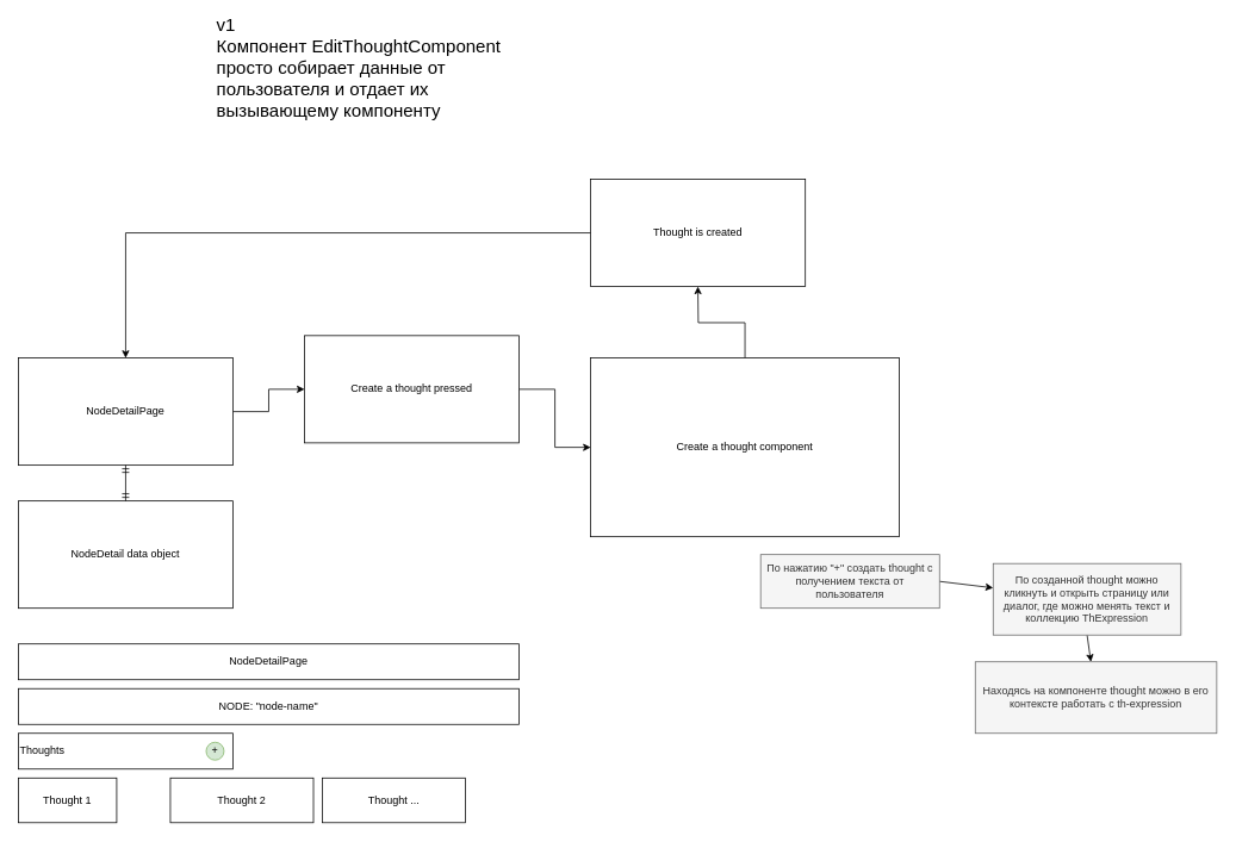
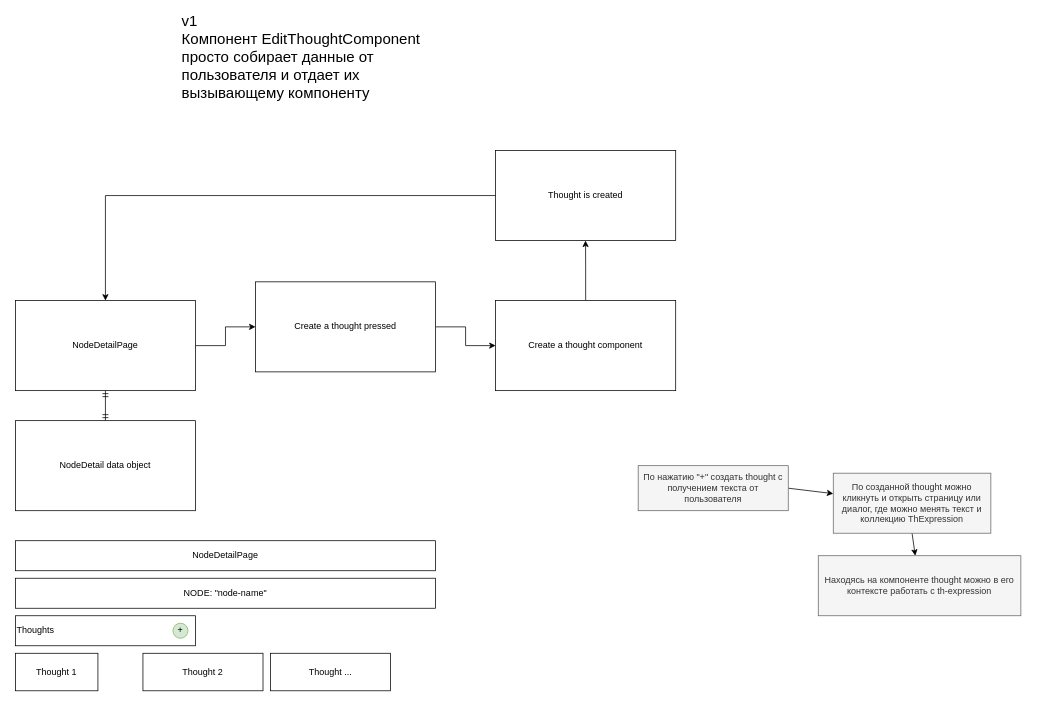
  <mxCell id="0" />
  <mxCell id="1" parent="0" />
  <mxCell id="2" style="edgeStyle=orthogonalEdgeStyle;rounded=0;orthogonalLoop=1;jettySize=auto;html=1;exitX=1;exitY=0.5;exitDx=0;exitDy=0;" edge="1" parent="1" source="3" target="5"><mxGeometry relative="1" as="geometry" /></mxCell>
  <mxCell id="3" value="NodeDetailPage" style="rounded=0;whiteSpace=wrap;html=1;" vertex="1" parent="1"><mxGeometry x="20" y="400" width="240" height="120" as="geometry" /></mxCell>
  <mxCell id="4" style="edgeStyle=orthogonalEdgeStyle;rounded=0;orthogonalLoop=1;jettySize=auto;html=1;exitX=1;exitY=0.5;exitDx=0;exitDy=0;" edge="1" parent="1" source="5" target="7"><mxGeometry relative="1" as="geometry" /></mxCell>
  <mxCell id="5" value="Create a thought pressed" style="rounded=0;whiteSpace=wrap;html=1;" vertex="1" parent="1"><mxGeometry x="340" y="375" width="240" height="120" as="geometry" /></mxCell>
  <mxCell id="6" style="edgeStyle=orthogonalEdgeStyle;rounded=0;orthogonalLoop=1;jettySize=auto;html=1;exitX=0.5;exitY=0;exitDx=0;exitDy=0;" edge="1" parent="1" source="7"><mxGeometry relative="1" as="geometry"><mxPoint x="779.833" y="320" as="targetPoint" /></mxGeometry></mxCell>
- <mxCell id="7" value="Create a thought component" style="rounded=0;whiteSpace=wrap;html=1;" vertex="1" parent="1"><mxGeometry x="660" y="400" width="345" height="200" as="geometry" /></mxCell>
+ <mxCell id="7" value="Create a thought component" style="rounded=0;whiteSpace=wrap;html=1;" vertex="1" parent="1"><mxGeometry x="660" y="400" width="240" height="120" as="geometry" /></mxCell>
  <mxCell id="8" value="NodeDetail data object" style="rounded=0;whiteSpace=wrap;html=1;" vertex="1" parent="1"><mxGeometry x="20" y="560" width="240" height="120" as="geometry" /></mxCell>
  <mxCell id="9" value="" style="fontSize=12;html=1;endArrow=ERmandOne;startArrow=ERmandOne;rounded=0;entryX=0.5;entryY=0;entryDx=0;entryDy=0;" edge="1" parent="1" source="3" target="8"><mxGeometry width="100" height="100" relative="1" as="geometry"><mxPoint x="380" y="540" as="sourcePoint" /><mxPoint x="480" y="440" as="targetPoint" /></mxGeometry></mxCell>
  <mxCell id="10" style="edgeStyle=orthogonalEdgeStyle;rounded=0;orthogonalLoop=1;jettySize=auto;html=1;exitX=0;exitY=0.5;exitDx=0;exitDy=0;entryX=0.5;entryY=0;entryDx=0;entryDy=0;" edge="1" parent="1" source="11" target="3"><mxGeometry relative="1" as="geometry" /></mxCell>
  <mxCell id="11" value="Thought is created" style="rounded=0;whiteSpace=wrap;html=1;" vertex="1" parent="1"><mxGeometry x="660" y="200" width="240" height="120" as="geometry" /></mxCell>
  <mxCell id="12" value="v1&lt;br style=&quot;font-size: 20px;&quot;&gt;Компонент EditThoughtComponent просто собирает данные от пользователя и отдает их вызывающему компоненту" style="text;html=1;strokeColor=none;fillColor=none;align=left;verticalAlign=middle;whiteSpace=wrap;rounded=0;fontSize=20;" vertex="1" parent="1"><mxGeometry x="240" y="20" width="340" height="110" as="geometry" /></mxCell>
  <mxCell id="13" value="NodeDetailPage" style="rounded=0;whiteSpace=wrap;html=1;" vertex="1" parent="1"><mxGeometry x="20" y="720" width="560" height="40" as="geometry" /></mxCell>
  <mxCell id="14" value="NODE: &quot;node-name&quot;" style="rounded=0;whiteSpace=wrap;html=1;" vertex="1" parent="1"><mxGeometry x="20" y="770" width="560" height="40" as="geometry" /></mxCell>
  <mxCell id="15" value="Thoughts" style="rounded=0;whiteSpace=wrap;html=1;align=left;" vertex="1" parent="1"><mxGeometry x="20" y="820" width="240" height="40" as="geometry" /></mxCell>
  <mxCell id="16" value="+" style="ellipse;whiteSpace=wrap;html=1;aspect=fixed;fillColor=#d5e8d4;strokeColor=#82b366;" vertex="1" parent="1"><mxGeometry x="230" y="830" width="20" height="20" as="geometry" /></mxCell>
  <mxCell id="17" value="Thought 1" style="rounded=0;whiteSpace=wrap;html=1;" vertex="1" parent="1"><mxGeometry x="20" y="870" width="110" height="50" as="geometry" /></mxCell>
  <mxCell id="18" value="Thought 2" style="rounded=0;whiteSpace=wrap;html=1;" vertex="1" parent="1"><mxGeometry x="190" y="870" width="160" height="50" as="geometry" /></mxCell>
  <mxCell id="19" value="Thought ..." style="rounded=0;whiteSpace=wrap;html=1;" vertex="1" parent="1"><mxGeometry x="360" y="870" width="160" height="50" as="geometry" /></mxCell>
  <mxCell id="20" style="rounded=0;orthogonalLoop=1;jettySize=auto;html=1;exitX=1;exitY=0.5;exitDx=0;exitDy=0;" edge="1" parent="1" source="21" target="23"><mxGeometry relative="1" as="geometry" /></mxCell>
  <mxCell id="21" value="По нажатию &quot;+&quot; создать thought с получением текста от пользователя" style="rounded=0;whiteSpace=wrap;html=1;fillColor=#f5f5f5;fontColor=#333333;strokeColor=#666666;" vertex="1" parent="1"><mxGeometry x="850" y="620" width="200" height="60" as="geometry" /></mxCell>
  <mxCell id="22" style="rounded=0;orthogonalLoop=1;jettySize=auto;html=1;exitX=0.5;exitY=1;exitDx=0;exitDy=0;" edge="1" parent="1" source="23" target="24"><mxGeometry relative="1" as="geometry" /></mxCell>
  <mxCell id="23" value="По созданной thought можно кликнуть и открыть страницу или диалог, где можно менять текст и коллекцию ThExpression" style="rounded=0;whiteSpace=wrap;html=1;fillColor=#f5f5f5;fontColor=#333333;strokeColor=#666666;" vertex="1" parent="1"><mxGeometry x="1110" y="630" width="210" height="80" as="geometry" /></mxCell>
  <mxCell id="24" value="Находясь на компоненте thought можно в его контексте работать с th-expression" style="rounded=0;whiteSpace=wrap;html=1;fillColor=#f5f5f5;fontColor=#333333;strokeColor=#666666;" vertex="1" parent="1"><mxGeometry x="1090" y="740" width="270" height="80" as="geometry" /></mxCell>
